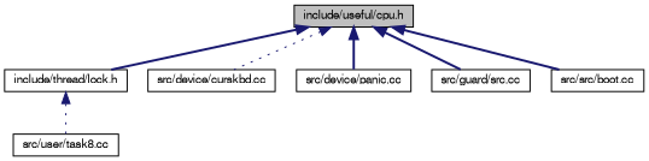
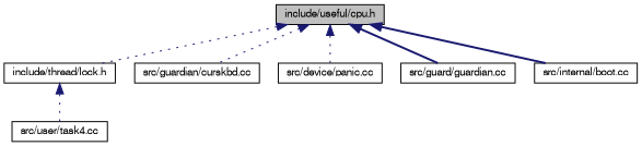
  digraph {
    node [color=black fontname=FreeSans fontsize=10 shape=record]
    edge [color=midnightblue dir=back fontname=FreeSans fontsize=10 labelfontname=FreeSans labelfontsize=10 style=dotted]
    n1 [fillcolor=grey75 fontcolor=black height=0.2 label="include/useful/cpu.h" style=filled width=0.4]
    n2 [height=0.2 label="include/thread/lock.h" width=0.4]
-   n3 [height=0.2 label="src/device/curskbd.cc" width=0.4]
+   n3 [height=0.2 label="src/guardian/curskbd.cc" width=0.4]
    n4 [height=0.2 label="src/device/panic.cc" width=0.4]
-   n5 [height=0.2 label="src/guard/src.cc" width=0.4]
-   n6 [height=0.2 label="src/src/boot.cc" width=0.4]
-   n7 [height=0.2 label="src/user/task8.cc" width=0.4]
-   n1 -> n2 [style=bold]
+   n5 [height=0.2 label="src/guard/guardian.cc" width=0.4]
+   n6 [height=0.2 label="src/internal/boot.cc" width=0.4]
+   n7 [height=0.2 label="src/user/task4.cc" width=0.4]
+   n1 -> n2
    n1 -> n3
-   n1 -> n4 [style=bold]
+   n1 -> n4
    n1 -> n5 [style=bold]
    n1 -> n6 [style=bold]
    n2 -> n7
  }
